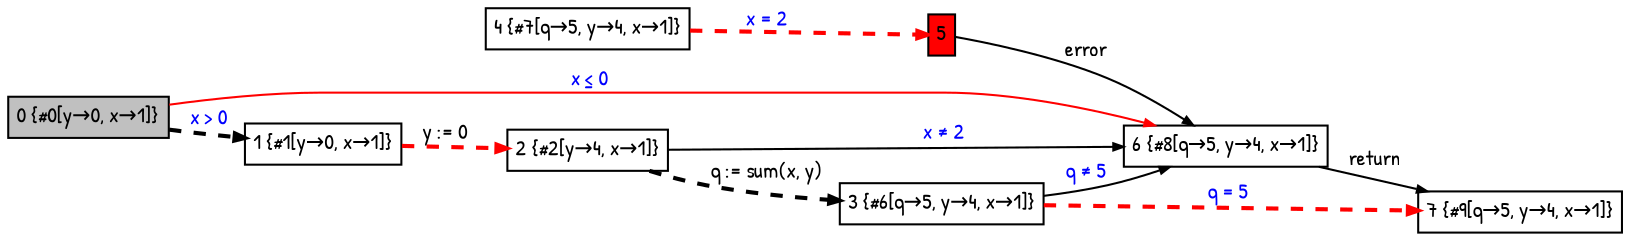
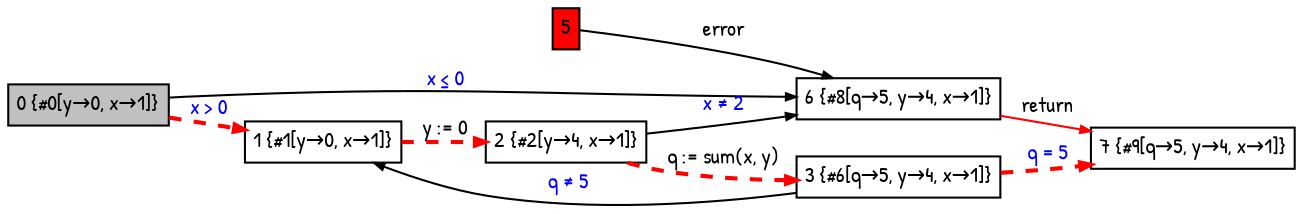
  digraph {
    fontname="Patrick Hand"
    nodesep=0.12
    rankdir=LR
    ranksep=0.10
    node [fontname="Patrick Hand" fontsize=10.5 margin="0.05,0.05" shape=box]
    edge [arrowsize=0.5 fontcolor="#0000FF" fontname="Patrick Hand" fontsize=10.5]
    n1 [fillcolor=gray height=0.02 label="0 {#0[y→0, x→1]}" style=filled width=0.02]
    n2 [height=0.02 label="6 {#8[q→5, y→4, x→1]}" width=0.02]
    n3 [height=0.02 label="1 {#1[y→0, x→1]}" width=0.02]
    n4 [height=0.02 label="7 {#9[q→5, y→4, x→1]}" width=0.02]
    n5 [height=0.02 label="2 {#2[y→4, x→1]}" width=0.02]
    n6 [fillcolor=red height=0.02 label=5 style=filled width=0.02]
    n7 [height=0.02 label="3 {#6[q→5, y→4, x→1]}" width=0.02]
-   n8 [height=0.02 label="4 {#7[q→5, y→4, x→1]}" width=0.02]
-   n1 -> n2 [label=" x ≤ 0" color="#FF0000"]
-   n1 -> n3 [color=black label=" x > 0" style="bold,dashed"]
-   n2 -> n4 [label=" return" fontcolor=""]
+   n1 -> n2 [label=" x ≤ 0"]
+   n1 -> n3 [color="#FF0000" label=" x > 0" style="bold,dashed"]
+   n2 -> n4 [label=" return" color="#FF0000" fontcolor=""]
    n3 -> n5 [color="#FF0000" label=" y := 0" style="bold,dashed" fontcolor=""]
    n5 -> n2 [label=" x ≠ 2"]
-   n5 -> n7 [color=black label=" q := sum(x, y)" style="bold,dashed" fontcolor=""]
+   n5 -> n7 [color="#FF0000" label=" q := sum(x, y)" style="bold,dashed" fontcolor=""]
    n6 -> n2 [label=" error" fontcolor=""]
-   n7 -> n2 [label=" q ≠ 5"]
+   n7 -> n3 [label=" q ≠ 5"]
    n7 -> n4 [color="#FF0000" label=" q = 5" style="bold,dashed"]
-   n8 -> n6 [color="#FF0000" label=" x = 2" style="bold,dashed"]
  }
